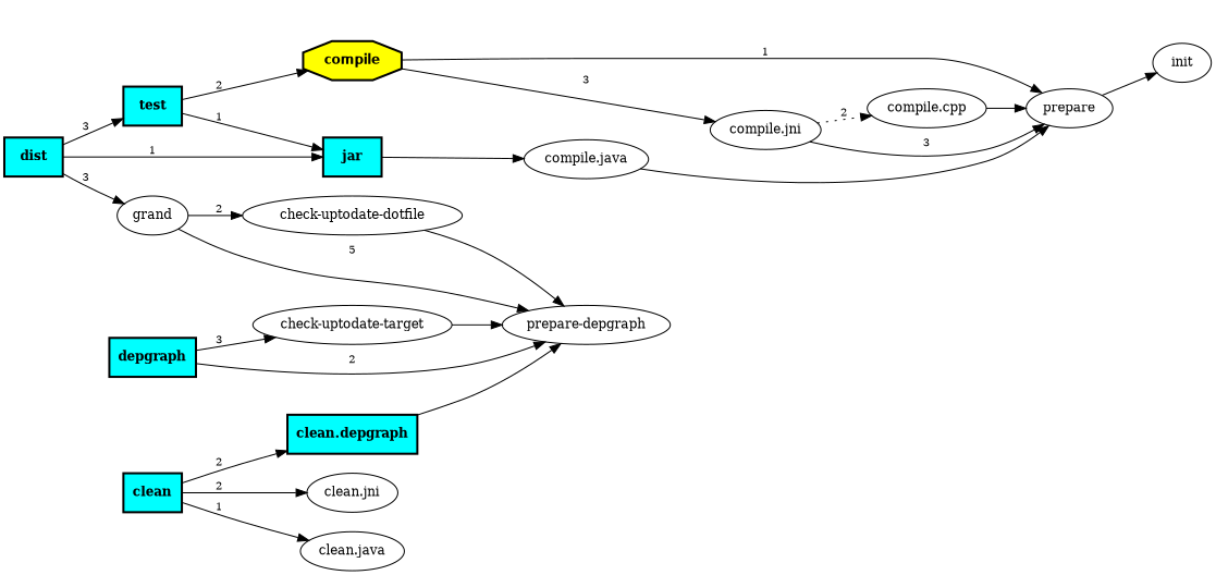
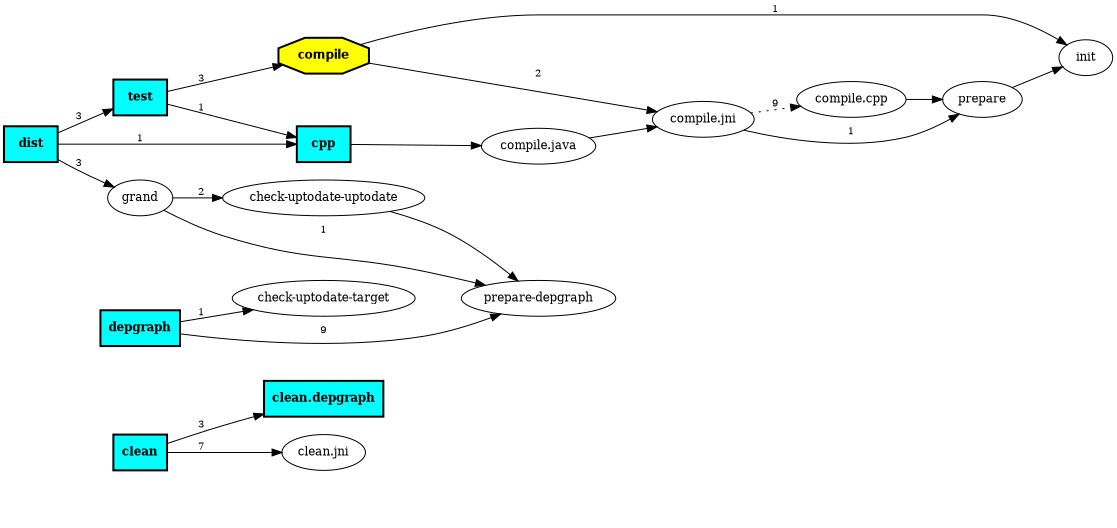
  digraph {
    rankdir=LR
    node [fontsize=12]
    edge [fontsize=10]
    compile [fillcolor=yellow fontname="Helvetica-Bold" shape=octagon style="filled,bold"]
    prepare
    "compile.jni"
    init
    "compile.java"
    "compile.cpp"
-   "check-uptodate-dotfile"
+   "check-uptodate-dotfile" [label="check-uptodate-uptodate"]
    "prepare-depgraph"
-   jar [fillcolor=cyan fontname="Times-Bold" shape=box style="filled,bold"]
+   jar [fillcolor=cyan fontname="Times-Bold" shape=box style="filled,bold" label=cpp]
    grand
    dist [fillcolor=cyan fontname="Times-Bold" shape=box style="filled,bold"]
    test [fillcolor=cyan fontname="Times-Bold" shape=box style="filled,bold"]
    "check-uptodate-target"
    clean [fillcolor=cyan fontname="Times-Bold" shape=box style="filled,bold"]
-   "clean.java"
    "clean.jni"
    "clean.depgraph" [fillcolor=cyan fontname="Times-Bold" shape=box style="filled,bold"]
    depgraph [fillcolor=cyan fontname="Times-Bold" shape=box style="filled,bold"]
-   compile -> prepare [label=1]
-   compile -> "compile.jni" [label=3]
+   compile -> init [label=1]
+   compile -> "compile.jni" [label=2]
    prepare -> init
-   "compile.jni" -> prepare [label=3]
-   "compile.jni" -> "compile.cpp" [label=2 style=dotted]
-   "compile.java" -> prepare
+   "compile.jni" -> prepare [label=1]
+   "compile.jni" -> "compile.cpp" [label=9 style=dotted]
+   "compile.java" -> "compile.jni"
    "compile.cpp" -> prepare
    "check-uptodate-dotfile" -> "prepare-depgraph"
    jar -> "compile.java"
    grand -> "check-uptodate-dotfile" [label=2]
-   grand -> "prepare-depgraph" [label=5]
+   grand -> "prepare-depgraph" [label=1]
    dist -> jar [label=1]
    dist -> grand [label=3]
    dist -> test [label=3]
-   test -> compile [label=2]
+   test -> compile [label=3]
    test -> jar [label=1]
-   "check-uptodate-target" -> "prepare-depgraph"
-   clean -> "clean.java" [label=1]
-   clean -> "clean.jni" [label=2]
-   clean -> "clean.depgraph" [label=2]
-   "clean.depgraph" -> "prepare-depgraph"
-   depgraph -> "prepare-depgraph" [label=2]
-   depgraph -> "check-uptodate-target" [label=3]
+   clean -> "clean.jni" [label=7]
+   clean -> "clean.depgraph" [label=3]
+   depgraph -> "prepare-depgraph" [label=9]
+   depgraph -> "check-uptodate-target" [label=1]
  }
